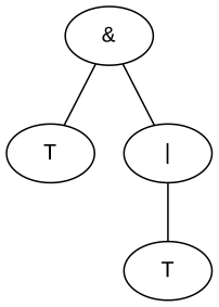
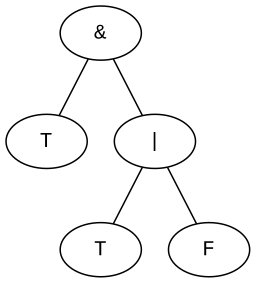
  graph {
    fontname="Liberation Mono"
    node [fontname="Liberation Mono"]
    edge [fontname="Liberation Mono"]
    n1 [label="&"]
    n2 [label=T]
    n3 [label="|"]
    n4 [label=T]
+   n5 [label=F]
    n1 -- n2
    n1 -- n3
    n3 -- n4
+   n3 -- n5
  }
